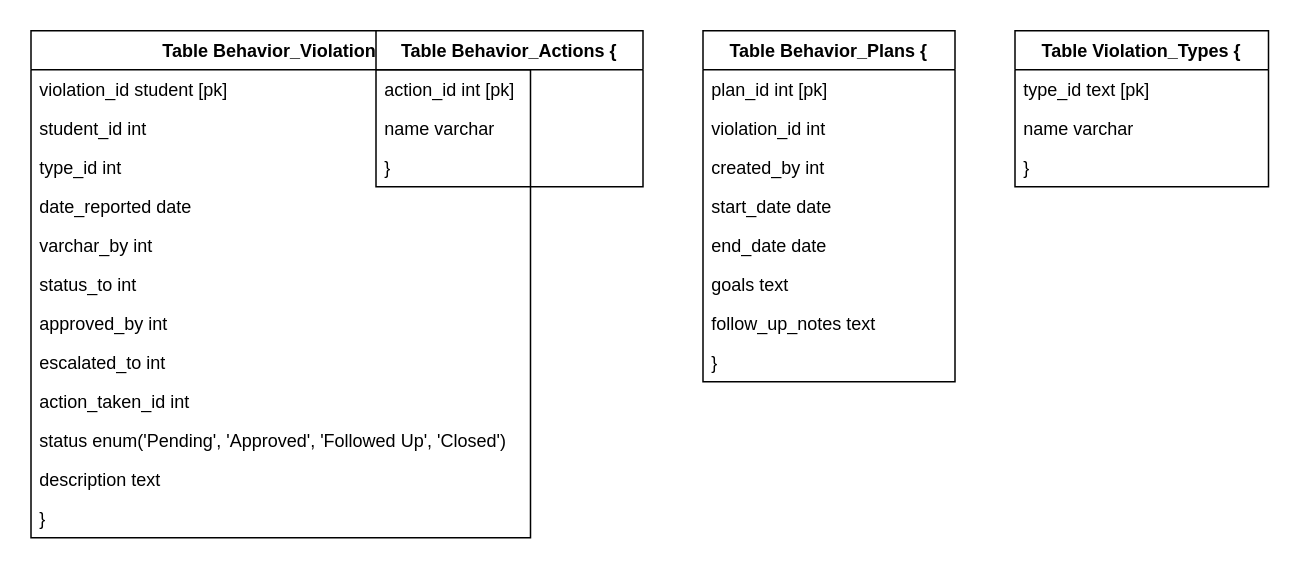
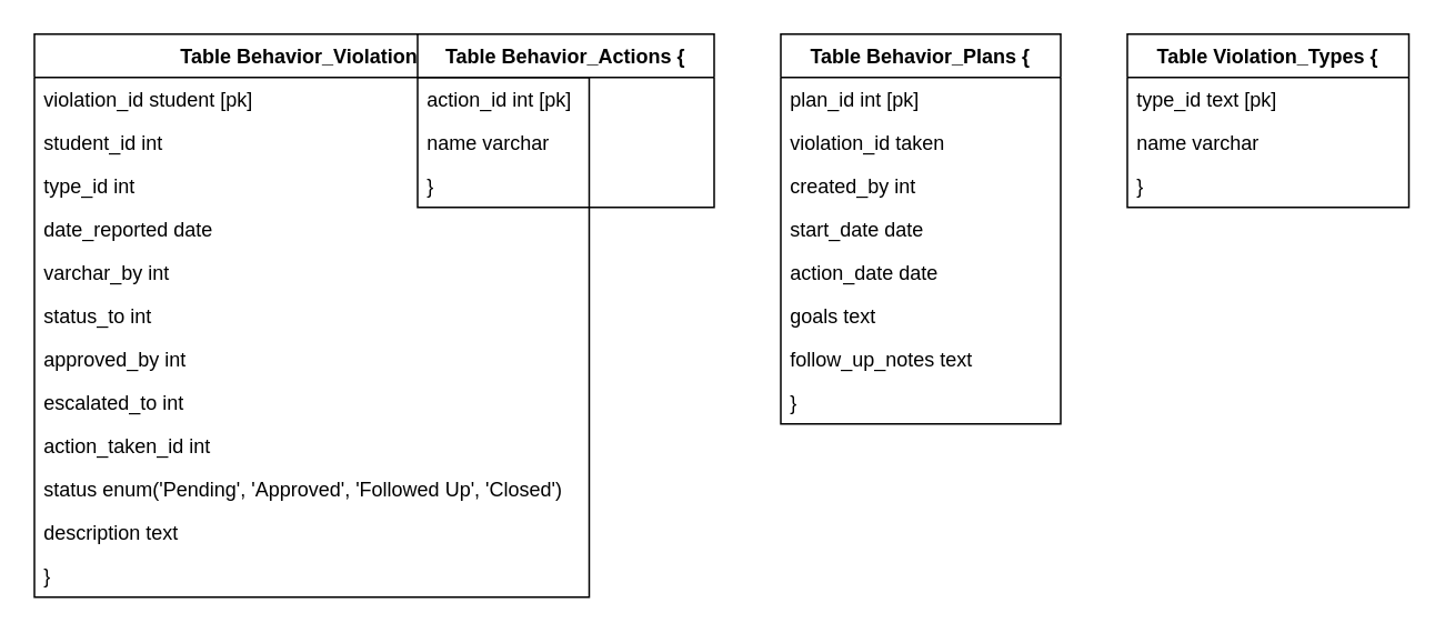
  <mxCell id="0" />
  <mxCell id="1" parent="0" />
  <mxCell id="2" value="Table Behavior_Violations {" style="swimlane;fontStyle=1;childLayout=stackLayout;horizontal=1;startSize=26;horizontalStack=0;resizeParent=1;resizeParentMax=0;resizeLast=0;collapsible=1;marginBottom=0;" vertex="1" parent="1"><mxGeometry x="20" y="20" width="333" height="338" as="geometry" /></mxCell>
  <mxCell id="3" value="  violation_id student [pk]" style="text;strokeColor=none;fillColor=none;align=left;verticalAlign=top;spacingLeft=4;spacingRight=4;overflow=hidden;rotatable=0;points=[[0,0.5],[1,0.5]];portConstraint=eastwest;" vertex="1" parent="2"><mxGeometry y="26" width="333" height="26" as="geometry" /></mxCell>
  <mxCell id="4" value="  student_id int" style="text;strokeColor=none;fillColor=none;align=left;verticalAlign=top;spacingLeft=4;spacingRight=4;overflow=hidden;rotatable=0;points=[[0,0.5],[1,0.5]];portConstraint=eastwest;" vertex="1" parent="2"><mxGeometry y="52" width="333" height="26" as="geometry" /></mxCell>
  <mxCell id="5" value="  type_id int" style="text;strokeColor=none;fillColor=none;align=left;verticalAlign=top;spacingLeft=4;spacingRight=4;overflow=hidden;rotatable=0;points=[[0,0.5],[1,0.5]];portConstraint=eastwest;" vertex="1" parent="2"><mxGeometry y="78" width="333" height="26" as="geometry" /></mxCell>
  <mxCell id="6" value="  date_reported date" style="text;strokeColor=none;fillColor=none;align=left;verticalAlign=top;spacingLeft=4;spacingRight=4;overflow=hidden;rotatable=0;points=[[0,0.5],[1,0.5]];portConstraint=eastwest;" vertex="1" parent="2"><mxGeometry y="104" width="333" height="26" as="geometry" /></mxCell>
  <mxCell id="7" value="  varchar_by int" style="text;strokeColor=none;fillColor=none;align=left;verticalAlign=top;spacingLeft=4;spacingRight=4;overflow=hidden;rotatable=0;points=[[0,0.5],[1,0.5]];portConstraint=eastwest;" vertex="1" parent="2"><mxGeometry y="130" width="333" height="26" as="geometry" /></mxCell>
  <mxCell id="8" value="  status_to int" style="text;strokeColor=none;fillColor=none;align=left;verticalAlign=top;spacingLeft=4;spacingRight=4;overflow=hidden;rotatable=0;points=[[0,0.5],[1,0.5]];portConstraint=eastwest;" vertex="1" parent="2"><mxGeometry y="156" width="333" height="26" as="geometry" /></mxCell>
  <mxCell id="9" value="  approved_by int" style="text;strokeColor=none;fillColor=none;align=left;verticalAlign=top;spacingLeft=4;spacingRight=4;overflow=hidden;rotatable=0;points=[[0,0.5],[1,0.5]];portConstraint=eastwest;" vertex="1" parent="2"><mxGeometry y="182" width="333" height="26" as="geometry" /></mxCell>
  <mxCell id="10" value="  escalated_to int" style="text;strokeColor=none;fillColor=none;align=left;verticalAlign=top;spacingLeft=4;spacingRight=4;overflow=hidden;rotatable=0;points=[[0,0.5],[1,0.5]];portConstraint=eastwest;" vertex="1" parent="2"><mxGeometry y="208" width="333" height="26" as="geometry" /></mxCell>
  <mxCell id="11" value="  action_taken_id int" style="text;strokeColor=none;fillColor=none;align=left;verticalAlign=top;spacingLeft=4;spacingRight=4;overflow=hidden;rotatable=0;points=[[0,0.5],[1,0.5]];portConstraint=eastwest;" vertex="1" parent="2"><mxGeometry y="234" width="333" height="26" as="geometry" /></mxCell>
  <mxCell id="12" value="  status enum('Pending', 'Approved', 'Followed Up', 'Closed')" style="text;strokeColor=none;fillColor=none;align=left;verticalAlign=top;spacingLeft=4;spacingRight=4;overflow=hidden;rotatable=0;points=[[0,0.5],[1,0.5]];portConstraint=eastwest;" vertex="1" parent="2"><mxGeometry y="260" width="333" height="26" as="geometry" /></mxCell>
  <mxCell id="13" value="  description text" style="text;strokeColor=none;fillColor=none;align=left;verticalAlign=top;spacingLeft=4;spacingRight=4;overflow=hidden;rotatable=0;points=[[0,0.5],[1,0.5]];portConstraint=eastwest;" vertex="1" parent="2"><mxGeometry y="286" width="333" height="26" as="geometry" /></mxCell>
  <mxCell id="14" value="}" style="text;strokeColor=none;fillColor=none;align=left;verticalAlign=top;spacingLeft=4;spacingRight=4;overflow=hidden;rotatable=0;points=[[0,0.5],[1,0.5]];portConstraint=eastwest;" vertex="1" parent="2"><mxGeometry y="312" width="333" height="26" as="geometry" /></mxCell>
  <mxCell id="15" value="Table Behavior_Actions {" style="swimlane;fontStyle=1;childLayout=stackLayout;horizontal=1;startSize=26;horizontalStack=0;resizeParent=1;resizeParentMax=0;resizeLast=0;collapsible=1;marginBottom=0;" vertex="1" parent="1"><mxGeometry x="250" y="20" width="178" height="104" as="geometry" /></mxCell>
  <mxCell id="16" value="  action_id int [pk]" style="text;strokeColor=none;fillColor=none;align=left;verticalAlign=top;spacingLeft=4;spacingRight=4;overflow=hidden;rotatable=0;points=[[0,0.5],[1,0.5]];portConstraint=eastwest;" vertex="1" parent="15"><mxGeometry y="26" width="178" height="26" as="geometry" /></mxCell>
  <mxCell id="17" value="  name varchar" style="text;strokeColor=none;fillColor=none;align=left;verticalAlign=top;spacingLeft=4;spacingRight=4;overflow=hidden;rotatable=0;points=[[0,0.5],[1,0.5]];portConstraint=eastwest;" vertex="1" parent="15"><mxGeometry y="52" width="178" height="26" as="geometry" /></mxCell>
  <mxCell id="18" value="}" style="text;strokeColor=none;fillColor=none;align=left;verticalAlign=top;spacingLeft=4;spacingRight=4;overflow=hidden;rotatable=0;points=[[0,0.5],[1,0.5]];portConstraint=eastwest;" vertex="1" parent="15"><mxGeometry y="78" width="178" height="26" as="geometry" /></mxCell>
  <mxCell id="19" value="Table Behavior_Plans {" style="swimlane;fontStyle=1;childLayout=stackLayout;horizontal=1;startSize=26;horizontalStack=0;resizeParent=1;resizeParentMax=0;resizeLast=0;collapsible=1;marginBottom=0;" vertex="1" parent="1"><mxGeometry x="468" y="20" width="168" height="234" as="geometry" /></mxCell>
  <mxCell id="20" value="  plan_id int [pk]" style="text;strokeColor=none;fillColor=none;align=left;verticalAlign=top;spacingLeft=4;spacingRight=4;overflow=hidden;rotatable=0;points=[[0,0.5],[1,0.5]];portConstraint=eastwest;" vertex="1" parent="19"><mxGeometry y="26" width="168" height="26" as="geometry" /></mxCell>
- <mxCell id="21" value="  violation_id int" style="text;strokeColor=none;fillColor=none;align=left;verticalAlign=top;spacingLeft=4;spacingRight=4;overflow=hidden;rotatable=0;points=[[0,0.5],[1,0.5]];portConstraint=eastwest;" vertex="1" parent="19"><mxGeometry y="52" width="168" height="26" as="geometry" /></mxCell>
+ <mxCell id="21" value="  violation_id taken" style="text;strokeColor=none;fillColor=none;align=left;verticalAlign=top;spacingLeft=4;spacingRight=4;overflow=hidden;rotatable=0;points=[[0,0.5],[1,0.5]];portConstraint=eastwest;" vertex="1" parent="19"><mxGeometry y="52" width="168" height="26" as="geometry" /></mxCell>
  <mxCell id="22" value="  created_by int" style="text;strokeColor=none;fillColor=none;align=left;verticalAlign=top;spacingLeft=4;spacingRight=4;overflow=hidden;rotatable=0;points=[[0,0.5],[1,0.5]];portConstraint=eastwest;" vertex="1" parent="19"><mxGeometry y="78" width="168" height="26" as="geometry" /></mxCell>
  <mxCell id="23" value="  start_date date" style="text;strokeColor=none;fillColor=none;align=left;verticalAlign=top;spacingLeft=4;spacingRight=4;overflow=hidden;rotatable=0;points=[[0,0.5],[1,0.5]];portConstraint=eastwest;" vertex="1" parent="19"><mxGeometry y="104" width="168" height="26" as="geometry" /></mxCell>
- <mxCell id="24" value="  end_date date" style="text;strokeColor=none;fillColor=none;align=left;verticalAlign=top;spacingLeft=4;spacingRight=4;overflow=hidden;rotatable=0;points=[[0,0.5],[1,0.5]];portConstraint=eastwest;" vertex="1" parent="19"><mxGeometry y="130" width="168" height="26" as="geometry" /></mxCell>
+ <mxCell id="24" value="  action_date date" style="text;strokeColor=none;fillColor=none;align=left;verticalAlign=top;spacingLeft=4;spacingRight=4;overflow=hidden;rotatable=0;points=[[0,0.5],[1,0.5]];portConstraint=eastwest;" vertex="1" parent="19"><mxGeometry y="130" width="168" height="26" as="geometry" /></mxCell>
  <mxCell id="25" value="  goals text" style="text;strokeColor=none;fillColor=none;align=left;verticalAlign=top;spacingLeft=4;spacingRight=4;overflow=hidden;rotatable=0;points=[[0,0.5],[1,0.5]];portConstraint=eastwest;" vertex="1" parent="19"><mxGeometry y="156" width="168" height="26" as="geometry" /></mxCell>
  <mxCell id="26" value="  follow_up_notes text" style="text;strokeColor=none;fillColor=none;align=left;verticalAlign=top;spacingLeft=4;spacingRight=4;overflow=hidden;rotatable=0;points=[[0,0.5],[1,0.5]];portConstraint=eastwest;" vertex="1" parent="19"><mxGeometry y="182" width="168" height="26" as="geometry" /></mxCell>
  <mxCell id="27" value="}" style="text;strokeColor=none;fillColor=none;align=left;verticalAlign=top;spacingLeft=4;spacingRight=4;overflow=hidden;rotatable=0;points=[[0,0.5],[1,0.5]];portConstraint=eastwest;" vertex="1" parent="19"><mxGeometry y="208" width="168" height="26" as="geometry" /></mxCell>
  <mxCell id="28" value="Table Violation_Types {" style="swimlane;fontStyle=1;childLayout=stackLayout;horizontal=1;startSize=26;horizontalStack=0;resizeParent=1;resizeParentMax=0;resizeLast=0;collapsible=1;marginBottom=0;" vertex="1" parent="1"><mxGeometry x="676" y="20" width="169" height="104" as="geometry" /></mxCell>
  <mxCell id="29" value="  type_id text [pk]" style="text;strokeColor=none;fillColor=none;align=left;verticalAlign=top;spacingLeft=4;spacingRight=4;overflow=hidden;rotatable=0;points=[[0,0.5],[1,0.5]];portConstraint=eastwest;" vertex="1" parent="28"><mxGeometry y="26" width="169" height="26" as="geometry" /></mxCell>
  <mxCell id="30" value="  name varchar" style="text;strokeColor=none;fillColor=none;align=left;verticalAlign=top;spacingLeft=4;spacingRight=4;overflow=hidden;rotatable=0;points=[[0,0.5],[1,0.5]];portConstraint=eastwest;" vertex="1" parent="28"><mxGeometry y="52" width="169" height="26" as="geometry" /></mxCell>
  <mxCell id="31" value="}" style="text;strokeColor=none;fillColor=none;align=left;verticalAlign=top;spacingLeft=4;spacingRight=4;overflow=hidden;rotatable=0;points=[[0,0.5],[1,0.5]];portConstraint=eastwest;" vertex="1" parent="28"><mxGeometry y="78" width="169" height="26" as="geometry" /></mxCell>
